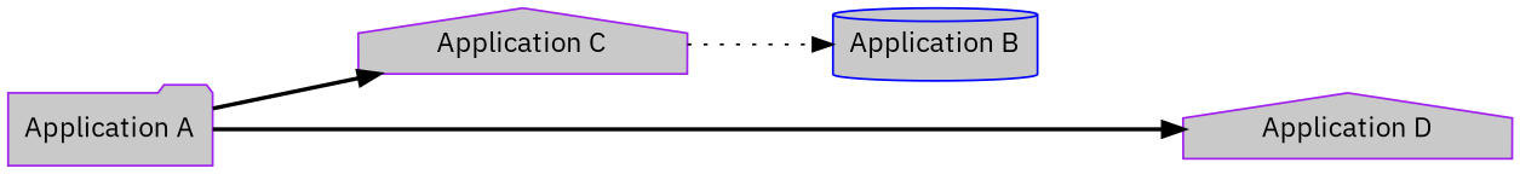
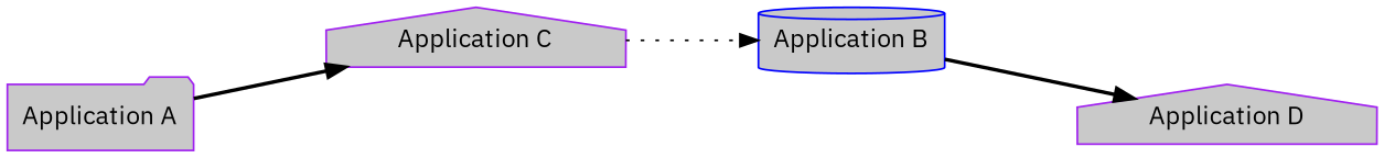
  digraph {
    fontname="IBM Plex Sans"
    nodesep=0.6
    rankdir=LR
    ranksep=1
    splines=true
    node [color=purple fillcolor=grey79 fontname="IBM Plex Sans" shape=house style=filled]
    edge [fontname="IBM Plex Sans" style=bold]
    "Application A" [shape=folder]
    "Application C"
    "Application B" [color=blue shape=cylinder]
    "Application D"
    "Application A" -> "Application C"
    "Application C" -> "Application B" [style=dotted]
-   "Application A" -> "Application D"
+   "Application B" -> "Application D"
  }
